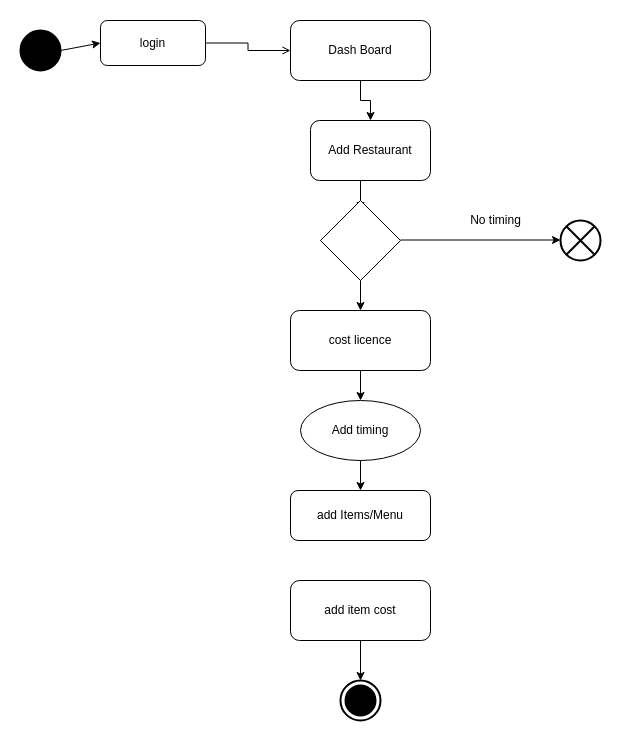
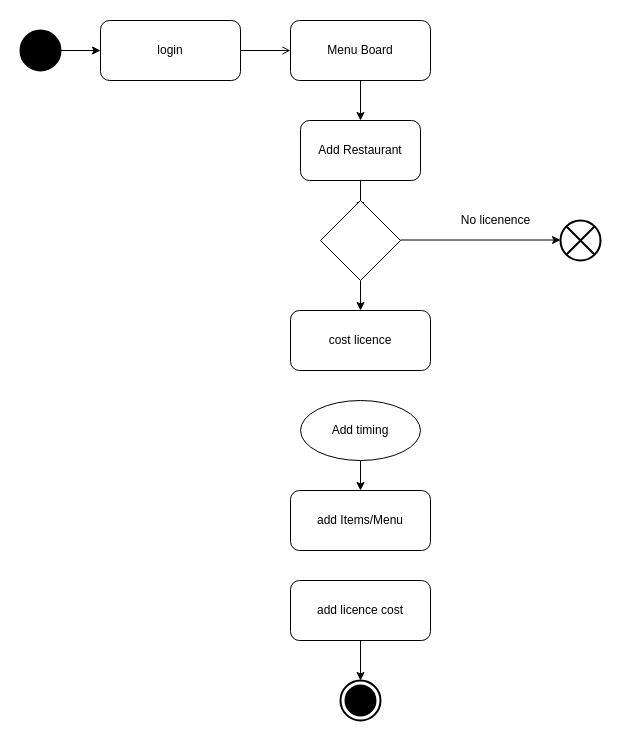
  <mxCell id="0" />
  <mxCell id="1" parent="0" />
  <mxCell id="2" value="" style="shape=ellipse;html=1;fillColor=#000000;strokeWidth=2;verticalLabelPosition=bottom;verticalAlignment=top;perimeter=ellipsePerimeter;" vertex="1" parent="1"><mxGeometry x="20" y="30" width="40" height="40" as="geometry" /></mxCell>
  <mxCell id="3" value="" style="html=1;shape=mxgraph.sysml.actFinal;strokeWidth=2;verticalLabelPosition=bottom;verticalAlignment=top;" vertex="1" parent="1"><mxGeometry x="340" y="680" width="40" height="40" as="geometry" /></mxCell>
  <mxCell id="4" value="" style="edgeStyle=orthogonalEdgeStyle;rounded=0;orthogonalLoop=1;jettySize=auto;html=1;endArrow=open;" edge="1" parent="1" source="5" target="7"><mxGeometry relative="1" as="geometry" /></mxCell>
- <mxCell id="5" value="login" style="shape=rect;html=1;rounded=1;whiteSpace=wrap;align=center;" vertex="1" parent="1"><mxGeometry x="100" y="20" width="105" height="45" as="geometry" /></mxCell>
+ <mxCell id="5" value="login" style="shape=rect;html=1;rounded=1;whiteSpace=wrap;align=center;" vertex="1" parent="1"><mxGeometry x="100" y="20" width="140" height="60" as="geometry" /></mxCell>
  <mxCell id="6" value="" style="endArrow=classic;html=1;exitX=1;exitY=0.5;exitDx=0;exitDy=0;entryX=0;entryY=0.5;entryDx=0;entryDy=0;" edge="1" parent="1" source="2" target="5"><mxGeometry width="50" height="50" relative="1" as="geometry"><mxPoint x="340" y="50" as="sourcePoint" /><mxPoint x="390" y="0" as="targetPoint" /></mxGeometry></mxCell>
- <mxCell id="7" value="Dash Board" style="shape=rect;html=1;rounded=1;whiteSpace=wrap;align=center;" vertex="1" parent="1"><mxGeometry x="290" y="20" width="140" height="60" as="geometry" /></mxCell>
- <mxCell id="8" value="" style="edgeStyle=orthogonalEdgeStyle;rounded=0;orthogonalLoop=1;jettySize=auto;html=1;" edge="1" parent="1" source="9" target="17"><mxGeometry relative="1" as="geometry" /></mxCell>
+ <mxCell id="7" value="Menu Board" style="shape=rect;html=1;rounded=1;whiteSpace=wrap;align=center;" vertex="1" parent="1"><mxGeometry x="290" y="20" width="140" height="60" as="geometry" /></mxCell>
  <mxCell id="9" value="cost licence" style="shape=rect;html=1;rounded=1;whiteSpace=wrap;align=center;" vertex="1" parent="1"><mxGeometry x="290" y="310" width="140" height="60" as="geometry" /></mxCell>
- <mxCell id="10" value="add Items/Menu" style="shape=rect;html=1;rounded=1;whiteSpace=wrap;align=center;" vertex="1" parent="1"><mxGeometry x="290" y="490" width="140" height="50" as="geometry" /></mxCell>
- <mxCell id="11" value="add item cost" style="shape=rect;html=1;rounded=1;whiteSpace=wrap;align=center;" vertex="1" parent="1"><mxGeometry x="290" y="580" width="140" height="60" as="geometry" /></mxCell>
+ <mxCell id="10" value="add Items/Menu" style="shape=rect;html=1;rounded=1;whiteSpace=wrap;align=center;" vertex="1" parent="1"><mxGeometry x="290" y="490" width="140" height="60" as="geometry" /></mxCell>
+ <mxCell id="11" value="add licence cost" style="shape=rect;html=1;rounded=1;whiteSpace=wrap;align=center;" vertex="1" parent="1"><mxGeometry x="290" y="580" width="140" height="60" as="geometry" /></mxCell>
  <mxCell id="12" value="" style="edgeStyle=orthogonalEdgeStyle;rounded=0;orthogonalLoop=1;jettySize=auto;html=1;" edge="1" parent="1" source="7" target="15"><mxGeometry relative="1" as="geometry"><mxPoint x="440" y="50" as="sourcePoint" /><mxPoint x="360" y="120" as="targetPoint" /></mxGeometry></mxCell>
  <mxCell id="13" value="" style="edgeStyle=orthogonalEdgeStyle;rounded=0;orthogonalLoop=1;jettySize=auto;html=1;exitX=0.5;exitY=1;exitDx=0;exitDy=0;entryX=0.5;entryY=0;entryDx=0;entryDy=0;entryPerimeter=0;" edge="1" parent="1" source="11" target="3"><mxGeometry relative="1" as="geometry"><mxPoint x="474.5" y="630" as="sourcePoint" /><mxPoint x="474.5" y="670" as="targetPoint" /></mxGeometry></mxCell>
  <mxCell id="14" value="" style="edgeStyle=orthogonalEdgeStyle;rounded=0;orthogonalLoop=1;jettySize=auto;html=1;exitX=0.5;exitY=1;exitDx=0;exitDy=0;" edge="1" parent="1" source="15"><mxGeometry relative="1" as="geometry"><mxPoint x="360" y="210" as="targetPoint" /></mxGeometry></mxCell>
- <mxCell id="15" value="Add Restaurant" style="rounded=1;whiteSpace=wrap;html=1;" vertex="1" parent="1"><mxGeometry x="310" y="120" width="120" height="60" as="geometry" /></mxCell>
+ <mxCell id="15" value="Add Restaurant" style="rounded=1;whiteSpace=wrap;html=1;" vertex="1" parent="1"><mxGeometry x="300" y="120" width="120" height="60" as="geometry" /></mxCell>
  <mxCell id="16" value="" style="edgeStyle=orthogonalEdgeStyle;rounded=0;orthogonalLoop=1;jettySize=auto;html=1;" edge="1" parent="1" source="17" target="10"><mxGeometry relative="1" as="geometry" /></mxCell>
  <mxCell id="17" value="Add timing" style="ellipse;whiteSpace=wrap;html=1;" vertex="1" parent="1"><mxGeometry x="300" y="400" width="120" height="60" as="geometry" /></mxCell>
  <mxCell id="18" value="" style="edgeStyle=orthogonalEdgeStyle;rounded=0;orthogonalLoop=1;jettySize=auto;html=1;" edge="1" parent="1" source="19" target="9"><mxGeometry relative="1" as="geometry" /></mxCell>
  <mxCell id="19" value="" style="rhombus;whiteSpace=wrap;html=1;" vertex="1" parent="1"><mxGeometry x="320" y="200" width="80" height="80" as="geometry" /></mxCell>
  <mxCell id="20" value="" style="html=1;shape=mxgraph.sysml.flowFinal;strokeWidth=2;verticalLabelPosition=bottom;verticalAlignment=top;" vertex="1" parent="1"><mxGeometry x="560" y="220" width="40" height="40" as="geometry" /></mxCell>
  <mxCell id="21" value="" style="edgeStyle=orthogonalEdgeStyle;rounded=0;orthogonalLoop=1;jettySize=auto;html=1;exitX=1;exitY=0.5;exitDx=0;exitDy=0;entryX=0;entryY=0.5;entryDx=0;entryDy=0;entryPerimeter=0;" edge="1" parent="1"><mxGeometry relative="1" as="geometry"><mxPoint x="400" y="239.5" as="sourcePoint" /><mxPoint x="560" y="239.5" as="targetPoint" /></mxGeometry></mxCell>
- <mxCell id="22" value="No timing" style="text;html=1;align=center;verticalAlign=middle;resizable=0;points=[];autosize=1;" vertex="1" parent="1"><mxGeometry x="450" y="210" width="90" height="20" as="geometry" /></mxCell>
+ <mxCell id="22" value="No licenence" style="text;html=1;align=center;verticalAlign=middle;resizable=0;points=[];autosize=1;" vertex="1" parent="1"><mxGeometry x="450" y="210" width="90" height="20" as="geometry" /></mxCell>
